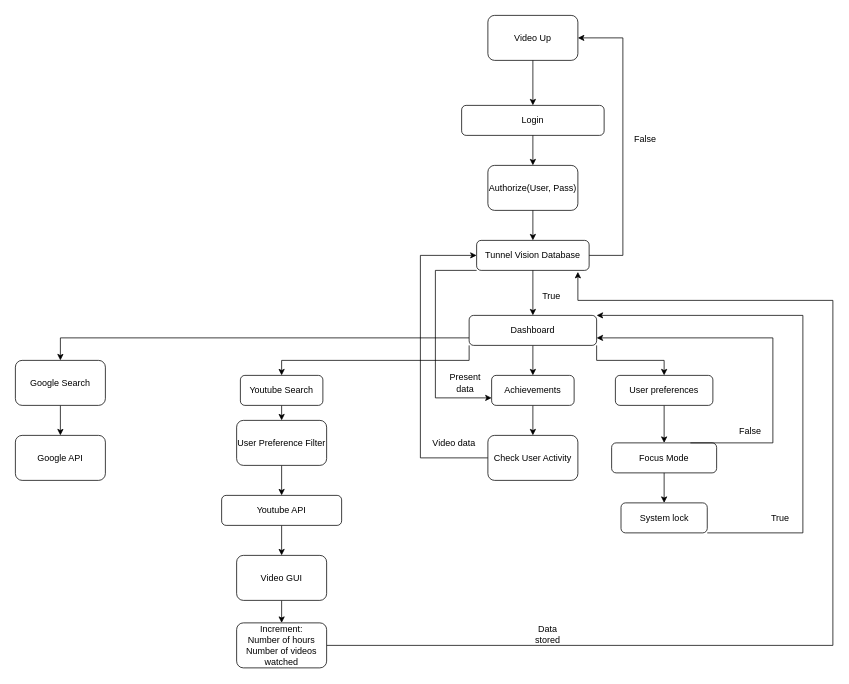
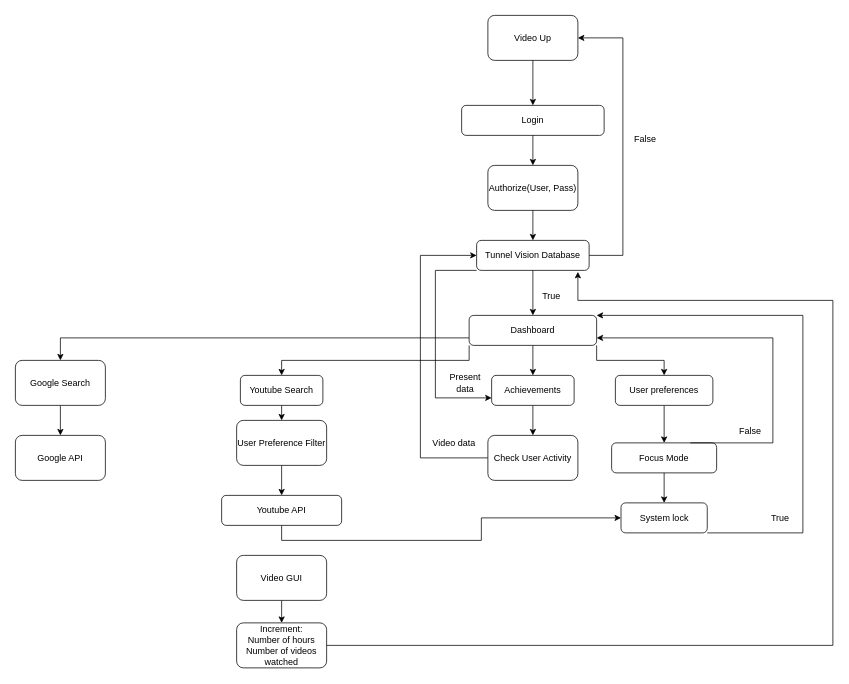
  <mxCell id="0" />
  <mxCell id="1" parent="0" />
  <mxCell id="2" value="Login" style="rounded=1;whiteSpace=wrap;html=1;" parent="1" vertex="1"><mxGeometry x="615" y="140" width="190" height="40" as="geometry" /></mxCell>
  <mxCell id="3" style="edgeStyle=orthogonalEdgeStyle;rounded=0;orthogonalLoop=1;jettySize=auto;html=1;exitX=1;exitY=0.5;exitDx=0;exitDy=0;entryX=1;entryY=0.5;entryDx=0;entryDy=0;" edge="1" parent="1" source="5" target="20"><mxGeometry relative="1" as="geometry"><Array as="points"><mxPoint x="830" y="340" /><mxPoint x="830" y="50" /></Array></mxGeometry></mxCell>
  <mxCell id="4" style="edgeStyle=orthogonalEdgeStyle;rounded=0;orthogonalLoop=1;jettySize=auto;html=1;exitX=0;exitY=1;exitDx=0;exitDy=0;entryX=0;entryY=0.75;entryDx=0;entryDy=0;" edge="1" parent="1" source="5" target="17"><mxGeometry relative="1" as="geometry"><Array as="points"><mxPoint x="580" y="360" /><mxPoint x="580" y="530" /></Array></mxGeometry></mxCell>
  <mxCell id="5" value="Tunnel Vision Database" style="rounded=1;whiteSpace=wrap;html=1;" parent="1" vertex="1"><mxGeometry x="635" y="320" width="150" height="40" as="geometry" /></mxCell>
- <mxCell id="6" style="edgeStyle=orthogonalEdgeStyle;rounded=0;orthogonalLoop=1;jettySize=auto;html=1;exitX=0.5;exitY=1;exitDx=0;exitDy=0;entryX=0.5;entryY=0;entryDx=0;entryDy=0;" edge="1" parent="1" source="7" target="42"><mxGeometry relative="1" as="geometry" /></mxCell>
+ <mxCell id="6" style="edgeStyle=orthogonalEdgeStyle;rounded=0;orthogonalLoop=1;jettySize=auto;html=1;exitX=0.5;exitY=1;exitDx=0;exitDy=0;" edge="1" parent="1" source="7" target="13"><mxGeometry relative="1" as="geometry" /></mxCell>
  <mxCell id="7" value="Youtube API" style="rounded=1;whiteSpace=wrap;html=1;" parent="1" vertex="1"><mxGeometry x="295" y="660" width="160" height="40" as="geometry" /></mxCell>
  <mxCell id="8" style="edgeStyle=orthogonalEdgeStyle;rounded=0;orthogonalLoop=1;jettySize=auto;html=1;exitX=0.5;exitY=1;exitDx=0;exitDy=0;entryX=0.5;entryY=0;entryDx=0;entryDy=0;" edge="1" parent="1" source="12" target="17"><mxGeometry relative="1" as="geometry" /></mxCell>
  <mxCell id="9" style="edgeStyle=orthogonalEdgeStyle;rounded=0;orthogonalLoop=1;jettySize=auto;html=1;exitX=0;exitY=1;exitDx=0;exitDy=0;" edge="1" parent="1" source="12" target="19"><mxGeometry relative="1" as="geometry" /></mxCell>
  <mxCell id="10" style="edgeStyle=orthogonalEdgeStyle;rounded=0;orthogonalLoop=1;jettySize=auto;html=1;exitX=1;exitY=1;exitDx=0;exitDy=0;entryX=0.5;entryY=0;entryDx=0;entryDy=0;" edge="1" parent="1" source="12" target="15"><mxGeometry relative="1" as="geometry" /></mxCell>
  <mxCell id="11" style="edgeStyle=orthogonalEdgeStyle;rounded=0;orthogonalLoop=1;jettySize=auto;html=1;exitX=0;exitY=0.75;exitDx=0;exitDy=0;" edge="1" parent="1" source="12" target="31"><mxGeometry relative="1" as="geometry" /></mxCell>
  <mxCell id="12" value="Dashboard" style="rounded=1;whiteSpace=wrap;html=1;" parent="1" vertex="1"><mxGeometry x="625" y="420" width="170" height="40" as="geometry" /></mxCell>
  <mxCell id="13" value="System lock" style="rounded=1;whiteSpace=wrap;html=1;" parent="1" vertex="1"><mxGeometry x="827.5" y="670" width="115" height="40" as="geometry" /></mxCell>
  <mxCell id="14" style="edgeStyle=orthogonalEdgeStyle;rounded=0;orthogonalLoop=1;jettySize=auto;html=1;exitX=0.5;exitY=1;exitDx=0;exitDy=0;entryX=0.5;entryY=0;entryDx=0;entryDy=0;" edge="1" parent="1" source="15" target="26"><mxGeometry relative="1" as="geometry" /></mxCell>
  <mxCell id="15" value="User preferences" style="rounded=1;whiteSpace=wrap;html=1;" parent="1" vertex="1"><mxGeometry x="820" y="500" width="130" height="40" as="geometry" /></mxCell>
  <mxCell id="16" style="edgeStyle=orthogonalEdgeStyle;rounded=0;orthogonalLoop=1;jettySize=auto;html=1;exitX=0.5;exitY=1;exitDx=0;exitDy=0;entryX=0.5;entryY=0;entryDx=0;entryDy=0;" edge="1" parent="1" source="17" target="40"><mxGeometry relative="1" as="geometry" /></mxCell>
  <mxCell id="17" value="Achievements" style="rounded=1;whiteSpace=wrap;html=1;" parent="1" vertex="1"><mxGeometry x="655" y="500" width="110" height="40" as="geometry" /></mxCell>
  <mxCell id="18" style="edgeStyle=orthogonalEdgeStyle;rounded=0;orthogonalLoop=1;jettySize=auto;html=1;exitX=0.5;exitY=1;exitDx=0;exitDy=0;entryX=0.5;entryY=0;entryDx=0;entryDy=0;" edge="1" parent="1" source="19" target="38"><mxGeometry relative="1" as="geometry" /></mxCell>
  <mxCell id="19" value="Youtube Search" style="rounded=1;whiteSpace=wrap;html=1;" parent="1" vertex="1"><mxGeometry x="320" y="500" width="110" height="40" as="geometry" /></mxCell>
  <mxCell id="20" value="Video Up" style="rounded=1;whiteSpace=wrap;html=1;" vertex="1" parent="1"><mxGeometry x="650" width="120" height="60" as="geometry" y="20" /></mxCell>
  <mxCell id="21" value="" style="endArrow=classic;html=1;rounded=0;exitX=0.5;exitY=1;exitDx=0;exitDy=0;entryX=0.5;entryY=0;entryDx=0;entryDy=0;" edge="1" parent="1" source="20" target="2"><mxGeometry width="50" height="50" relative="1" as="geometry"><mxPoint x="670" y="240" as="sourcePoint" /><mxPoint x="720" y="190" as="targetPoint" /></mxGeometry></mxCell>
  <mxCell id="22" value="Authorize(User, Pass)" style="rounded=1;whiteSpace=wrap;html=1;" vertex="1" parent="1"><mxGeometry x="650" y="220" width="120" height="60" as="geometry" /></mxCell>
  <mxCell id="23" value="" style="endArrow=classic;html=1;rounded=0;exitX=0.5;exitY=1;exitDx=0;exitDy=0;entryX=0.5;entryY=0;entryDx=0;entryDy=0;" edge="1" parent="1" source="2" target="22"><mxGeometry width="50" height="50" relative="1" as="geometry"><mxPoint x="670" y="240" as="sourcePoint" /><mxPoint x="720" y="190" as="targetPoint" /></mxGeometry></mxCell>
  <mxCell id="24" value="" style="endArrow=classic;html=1;rounded=0;exitX=0.5;exitY=1;exitDx=0;exitDy=0;entryX=0.5;entryY=0;entryDx=0;entryDy=0;" edge="1" parent="1" source="22" target="5"><mxGeometry width="50" height="50" relative="1" as="geometry"><mxPoint x="670" y="240" as="sourcePoint" /><mxPoint x="720" y="190" as="targetPoint" /></mxGeometry></mxCell>
  <mxCell id="25" value="" style="endArrow=classic;html=1;rounded=0;exitX=0.5;exitY=1;exitDx=0;exitDy=0;entryX=0.5;entryY=0;entryDx=0;entryDy=0;" edge="1" parent="1" source="5" target="12"><mxGeometry width="50" height="50" relative="1" as="geometry"><mxPoint x="670" y="240" as="sourcePoint" /><mxPoint x="720" y="190" as="targetPoint" /></mxGeometry></mxCell>
  <mxCell id="26" value="Focus Mode" style="rounded=1;whiteSpace=wrap;html=1;" parent="1" vertex="1"><mxGeometry x="815" y="590" width="140" height="40" as="geometry" /></mxCell>
  <mxCell id="27" value="" style="endArrow=classic;html=1;rounded=0;exitX=0.5;exitY=1;exitDx=0;exitDy=0;entryX=0.5;entryY=0;entryDx=0;entryDy=0;" edge="1" parent="1" source="26" target="13"><mxGeometry width="50" height="50" relative="1" as="geometry"><mxPoint x="670" y="450" as="sourcePoint" /><mxPoint x="720" y="400" as="targetPoint" /></mxGeometry></mxCell>
  <mxCell id="28" value="True" style="text;html=1;strokeColor=none;fillColor=none;align=center;verticalAlign=middle;whiteSpace=wrap;rounded=0;" vertex="1" parent="1"><mxGeometry x="705" y="380" width="60" height="30" as="geometry" /></mxCell>
  <mxCell id="29" value="False" style="text;html=1;strokeColor=none;fillColor=none;align=center;verticalAlign=middle;whiteSpace=wrap;rounded=0;" vertex="1" parent="1"><mxGeometry x="830" y="170" width="60" height="30" as="geometry" /></mxCell>
  <mxCell id="30" style="edgeStyle=orthogonalEdgeStyle;rounded=0;orthogonalLoop=1;jettySize=auto;html=1;exitX=0.5;exitY=1;exitDx=0;exitDy=0;entryX=0.5;entryY=0;entryDx=0;entryDy=0;" edge="1" parent="1" source="31" target="36"><mxGeometry relative="1" as="geometry" /></mxCell>
  <mxCell id="31" value="Google Search" style="rounded=1;whiteSpace=wrap;html=1;" vertex="1" parent="1"><mxGeometry x="20" y="480" width="120" height="60" as="geometry" /></mxCell>
  <mxCell id="32" value="" style="endArrow=classic;html=1;rounded=0;exitX=1;exitY=1;exitDx=0;exitDy=0;entryX=1;entryY=0;entryDx=0;entryDy=0;" edge="1" parent="1" source="13" target="12"><mxGeometry width="50" height="50" relative="1" as="geometry"><mxPoint x="670" y="450" as="sourcePoint" /><mxPoint x="720" y="400" as="targetPoint" /><Array as="points"><mxPoint x="1070" y="710" /><mxPoint x="1070" y="420" /></Array></mxGeometry></mxCell>
  <mxCell id="33" value="" style="endArrow=classic;html=1;rounded=0;exitX=0.75;exitY=0;exitDx=0;exitDy=0;entryX=1;entryY=0.75;entryDx=0;entryDy=0;" edge="1" parent="1" source="26" target="12"><mxGeometry width="50" height="50" relative="1" as="geometry"><mxPoint x="670" y="450" as="sourcePoint" /><mxPoint x="920" y="540" as="targetPoint" /><Array as="points"><mxPoint x="1030" y="590" /><mxPoint x="1030" y="450" /></Array></mxGeometry></mxCell>
  <mxCell id="34" value="True" style="text;html=1;strokeColor=none;fillColor=none;align=center;verticalAlign=middle;whiteSpace=wrap;rounded=0;" vertex="1" parent="1"><mxGeometry x="1010" y="675" width="60" height="30" as="geometry" /></mxCell>
  <mxCell id="35" value="False" style="text;html=1;strokeColor=none;fillColor=none;align=center;verticalAlign=middle;whiteSpace=wrap;rounded=0;" vertex="1" parent="1"><mxGeometry x="970" y="560" width="60" height="30" as="geometry" /></mxCell>
  <mxCell id="36" value="Google API" style="rounded=1;whiteSpace=wrap;html=1;" vertex="1" parent="1"><mxGeometry x="20" y="580" width="120" height="60" as="geometry" /></mxCell>
  <mxCell id="37" style="edgeStyle=orthogonalEdgeStyle;rounded=0;orthogonalLoop=1;jettySize=auto;html=1;exitX=0.5;exitY=1;exitDx=0;exitDy=0;entryX=0.5;entryY=0;entryDx=0;entryDy=0;" edge="1" parent="1" source="38" target="7"><mxGeometry relative="1" as="geometry" /></mxCell>
  <mxCell id="38" value="User Preference Filter" style="rounded=1;whiteSpace=wrap;html=1;" vertex="1" parent="1"><mxGeometry x="315" y="560" width="120" height="60" as="geometry" /></mxCell>
  <mxCell id="39" style="edgeStyle=orthogonalEdgeStyle;rounded=0;orthogonalLoop=1;jettySize=auto;html=1;exitX=0;exitY=0.5;exitDx=0;exitDy=0;entryX=0;entryY=0.5;entryDx=0;entryDy=0;" edge="1" parent="1" source="40" target="5"><mxGeometry relative="1" as="geometry"><Array as="points"><mxPoint x="560" y="610" /><mxPoint x="560" y="340" /></Array></mxGeometry></mxCell>
  <mxCell id="40" value="Check User Activity" style="rounded=1;whiteSpace=wrap;html=1;" vertex="1" parent="1"><mxGeometry x="650" y="580" width="120" height="60" as="geometry" /></mxCell>
  <mxCell id="41" style="edgeStyle=orthogonalEdgeStyle;rounded=0;orthogonalLoop=1;jettySize=auto;html=1;exitX=0.5;exitY=1;exitDx=0;exitDy=0;entryX=0.5;entryY=0;entryDx=0;entryDy=0;" edge="1" parent="1" source="42" target="44"><mxGeometry relative="1" as="geometry" /></mxCell>
  <mxCell id="42" value="Video GUI" style="rounded=1;whiteSpace=wrap;html=1;" vertex="1" parent="1"><mxGeometry x="315" y="740" width="120" height="60" as="geometry" /></mxCell>
  <mxCell id="43" style="edgeStyle=orthogonalEdgeStyle;rounded=0;orthogonalLoop=1;jettySize=auto;html=1;exitX=1;exitY=0.5;exitDx=0;exitDy=0;entryX=0.9;entryY=1.05;entryDx=0;entryDy=0;entryPerimeter=0;" edge="1" parent="1" source="44" target="5"><mxGeometry relative="1" as="geometry"><Array as="points"><mxPoint x="1110" y="860" /><mxPoint x="1110" y="400" /><mxPoint x="770" y="400" /></Array></mxGeometry></mxCell>
  <mxCell id="44" value="Increment:&lt;br&gt;Number of hours&lt;br&gt;Number of videos watched&lt;br&gt;" style="rounded=1;whiteSpace=wrap;html=1;" vertex="1" parent="1"><mxGeometry x="315" y="830" width="120" height="60" as="geometry" /></mxCell>
- <mxCell id="45" value="Data stored" style="text;html=1;strokeColor=none;fillColor=none;align=center;verticalAlign=middle;whiteSpace=wrap;rounded=0;" vertex="1" parent="1"><mxGeometry x="700" y="830" width="60" height="30" as="geometry" /></mxCell>
  <mxCell id="46" value="Video data" style="text;html=1;strokeColor=none;fillColor=none;align=center;verticalAlign=middle;whiteSpace=wrap;rounded=0;" vertex="1" parent="1"><mxGeometry x="575" y="575" width="60" height="30" as="geometry" /></mxCell>
  <mxCell id="47" value="Present data" style="text;html=1;strokeColor=none;fillColor=none;align=center;verticalAlign=middle;whiteSpace=wrap;rounded=0;" vertex="1" parent="1"><mxGeometry x="590" y="495" width="60" height="30" as="geometry" /></mxCell>
